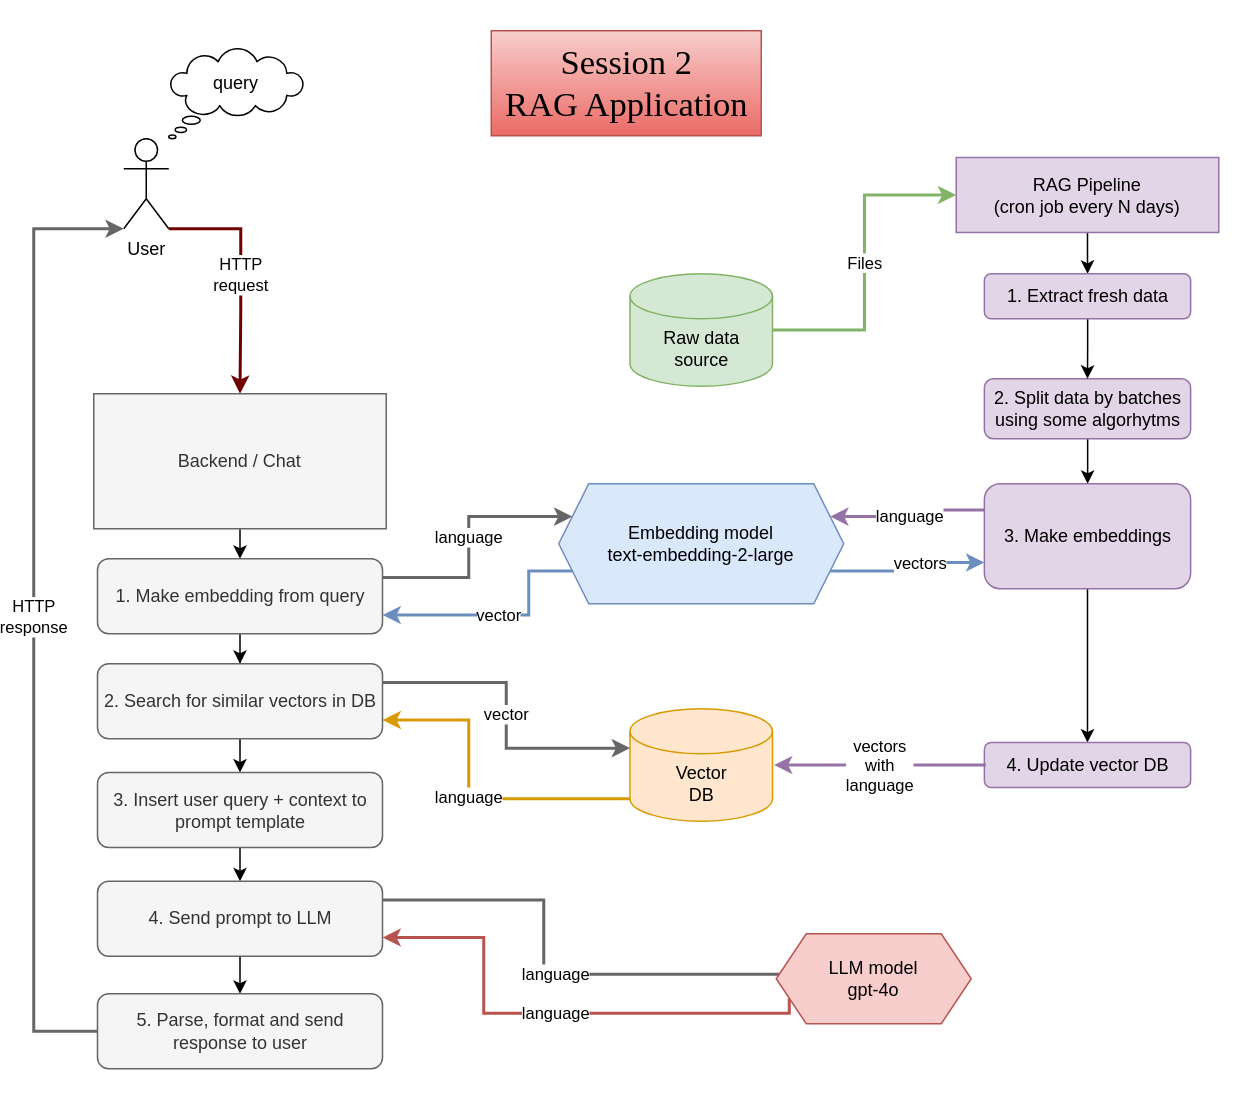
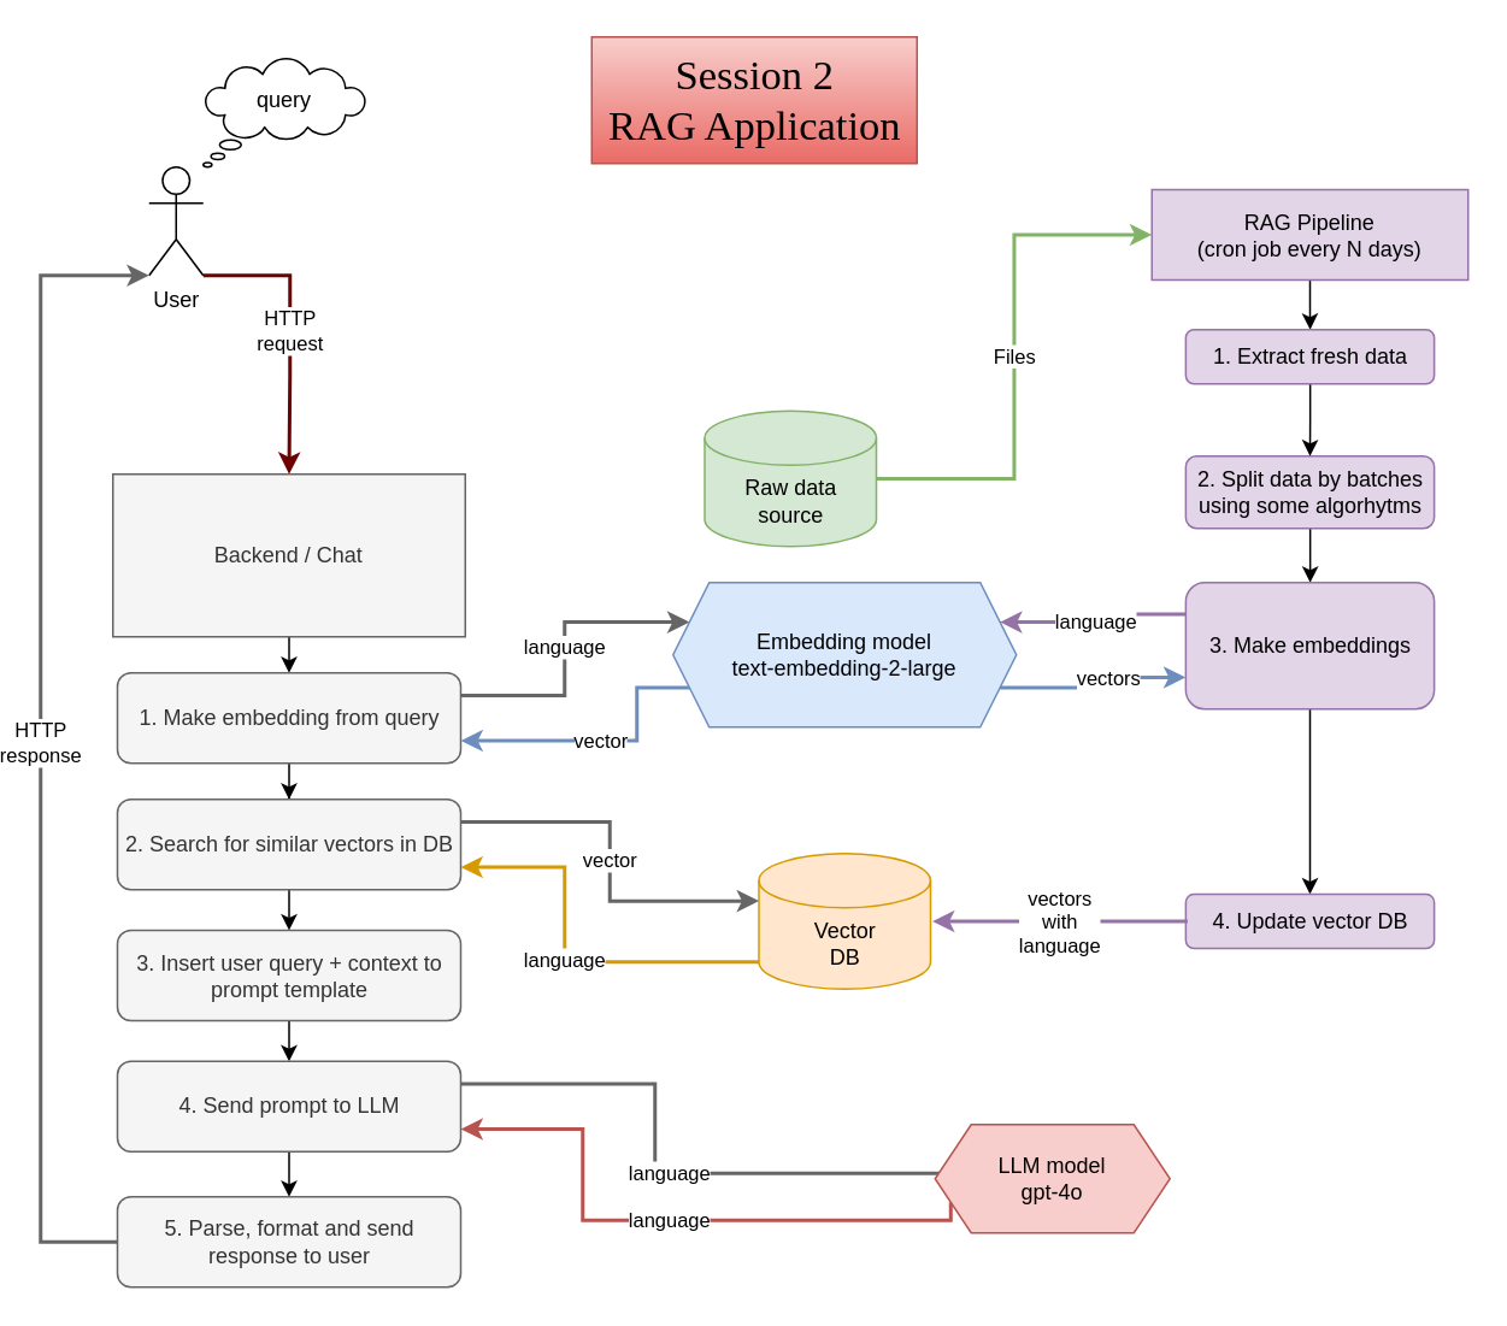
  <mxCell id="0" />
  <mxCell id="1" parent="0" />
  <mxCell id="2" value="" style="group;fillColor=none;" vertex="1" connectable="0" parent="1"><mxGeometry x="80" y="32" width="120" height="120" as="geometry" /></mxCell>
  <mxCell id="3" value="User" style="shape=umlActor;verticalLabelPosition=bottom;verticalAlign=top;html=1;outlineConnect=0;" vertex="1" parent="2"><mxGeometry y="60" width="30" height="60" as="geometry" /></mxCell>
  <mxCell id="4" value="query&lt;div&gt;&lt;br&gt;&lt;/div&gt;" style="whiteSpace=wrap;html=1;shape=mxgraph.basic.cloud_callout" vertex="1" parent="2"><mxGeometry x="30" width="90" height="60" as="geometry" /></mxCell>
  <mxCell id="5" value="HTTP&lt;div&gt;request&lt;/div&gt;" style="edgeStyle=orthogonalEdgeStyle;rounded=0;orthogonalLoop=1;jettySize=auto;html=1;entryX=0.5;entryY=0;entryDx=0;entryDy=0;strokeWidth=2;fillColor=#a20025;strokeColor=#6F0000;exitX=1;exitY=1;exitDx=0;exitDy=0;exitPerimeter=0;" edge="1" parent="1" source="3" target="9"><mxGeometry relative="1" as="geometry"><mxPoint x="157" y="262" as="targetPoint" /><Array as="points"><mxPoint x="158" y="152" /><mxPoint x="158" y="207" /></Array></mxGeometry></mxCell>
  <mxCell id="6" value="language" style="edgeStyle=orthogonalEdgeStyle;rounded=0;orthogonalLoop=1;jettySize=auto;html=1;exitX=0;exitY=1;exitDx=0;exitDy=-15;exitPerimeter=0;entryX=1;entryY=0.75;entryDx=0;entryDy=0;fillColor=#ffe6cc;strokeColor=#d79b00;strokeWidth=2;" edge="1" parent="1" source="7" target="17"><mxGeometry relative="1" as="geometry"><Array as="points"><mxPoint x="310" y="532" /><mxPoint x="310" y="480" /></Array></mxGeometry></mxCell>
  <mxCell id="7" value="Vector&lt;br&gt;DB" style="shape=cylinder3;whiteSpace=wrap;html=1;boundedLbl=1;backgroundOutline=1;size=15;fillColor=#ffe6cc;strokeColor=#d79b00;" vertex="1" parent="1"><mxGeometry x="417.5" y="472" width="95" height="75" as="geometry" /></mxCell>
  <mxCell id="8" style="edgeStyle=orthogonalEdgeStyle;rounded=0;orthogonalLoop=1;jettySize=auto;html=1;exitX=0.5;exitY=1;exitDx=0;exitDy=0;entryX=0.5;entryY=0;entryDx=0;entryDy=0;" edge="1" parent="1" source="9" target="12"><mxGeometry relative="1" as="geometry" /></mxCell>
  <mxCell id="9" value="&lt;div&gt;Backend / Chat&lt;/div&gt;" style="rounded=0;whiteSpace=wrap;html=1;fillColor=#f5f5f5;fontColor=#333333;strokeColor=#666666;" vertex="1" parent="1"><mxGeometry x="60" y="262" width="195" height="90" as="geometry" /></mxCell>
  <mxCell id="10" value="language" style="edgeStyle=orthogonalEdgeStyle;rounded=0;orthogonalLoop=1;jettySize=auto;html=1;entryX=0;entryY=0.25;entryDx=0;entryDy=0;exitX=1;exitY=0.25;exitDx=0;exitDy=0;fillColor=#f5f5f5;strokeColor=#666666;strokeWidth=2;" edge="1" parent="1" source="12" target="15"><mxGeometry x="0.001" relative="1" as="geometry"><Array as="points"><mxPoint x="310" y="384" /><mxPoint x="310" y="344" /></Array><mxPoint as="offset" /></mxGeometry></mxCell>
  <mxCell id="11" value="" style="edgeStyle=orthogonalEdgeStyle;rounded=0;orthogonalLoop=1;jettySize=auto;html=1;" edge="1" parent="1" source="12" target="17"><mxGeometry relative="1" as="geometry" /></mxCell>
  <mxCell id="12" value="1. Make embedding from query" style="rounded=1;whiteSpace=wrap;html=1;fillColor=#f5f5f5;fontColor=#333333;strokeColor=#666666;" vertex="1" parent="1"><mxGeometry x="62.5" y="372" width="190" height="50" as="geometry" /></mxCell>
  <mxCell id="13" value="vector" style="edgeStyle=orthogonalEdgeStyle;rounded=0;orthogonalLoop=1;jettySize=auto;html=1;exitX=0;exitY=0.75;exitDx=0;exitDy=0;entryX=1;entryY=0.75;entryDx=0;entryDy=0;fillColor=#dae8fc;strokeColor=#6c8ebf;strokeWidth=2;" edge="1" parent="1" source="15" target="12"><mxGeometry relative="1" as="geometry"><Array as="points"><mxPoint x="350" y="380" /><mxPoint x="350" y="410" /></Array></mxGeometry></mxCell>
  <mxCell id="14" value="vectors" style="edgeStyle=orthogonalEdgeStyle;rounded=0;orthogonalLoop=1;jettySize=auto;html=1;exitX=1;exitY=0.75;exitDx=0;exitDy=0;entryX=0;entryY=0.75;entryDx=0;entryDy=0;fillColor=#dae8fc;strokeColor=#6c8ebf;strokeWidth=2;" edge="1" parent="1" source="15" target="36"><mxGeometry x="0.209" relative="1" as="geometry"><mxPoint as="offset" /></mxGeometry></mxCell>
  <mxCell id="15" value="Embedding model&lt;br&gt;text-embedding-2-large" style="shape=hexagon;perimeter=hexagonPerimeter2;whiteSpace=wrap;html=1;fixedSize=1;fillColor=#dae8fc;strokeColor=#6c8ebf;" vertex="1" parent="1"><mxGeometry x="370" y="322" width="190" height="80" as="geometry" /></mxCell>
  <mxCell id="16" value="" style="edgeStyle=orthogonalEdgeStyle;rounded=0;orthogonalLoop=1;jettySize=auto;html=1;" edge="1" parent="1" source="17" target="20"><mxGeometry relative="1" as="geometry" /></mxCell>
  <mxCell id="17" value="2. Search for similar vectors in DB" style="rounded=1;whiteSpace=wrap;html=1;fillColor=#f5f5f5;fontColor=#333333;strokeColor=#666666;" vertex="1" parent="1"><mxGeometry x="62.5" y="442" width="190" height="50" as="geometry" /></mxCell>
  <mxCell id="18" value="vector" style="edgeStyle=orthogonalEdgeStyle;rounded=0;orthogonalLoop=1;jettySize=auto;html=1;exitX=1;exitY=0.25;exitDx=0;exitDy=0;entryX=0;entryY=0;entryDx=0;entryDy=26.25;entryPerimeter=0;fillColor=#f5f5f5;strokeColor=#666666;strokeWidth=2;" edge="1" parent="1" source="17" target="7"><mxGeometry relative="1" as="geometry" /></mxCell>
  <mxCell id="19" value="" style="edgeStyle=orthogonalEdgeStyle;rounded=0;orthogonalLoop=1;jettySize=auto;html=1;" edge="1" parent="1" source="20" target="23"><mxGeometry relative="1" as="geometry" /></mxCell>
  <mxCell id="20" value="3. Insert user query + context to prompt template" style="rounded=1;whiteSpace=wrap;html=1;fillColor=#f5f5f5;fontColor=#333333;strokeColor=#666666;" vertex="1" parent="1"><mxGeometry x="62.5" y="514.5" width="190" height="50" as="geometry" /></mxCell>
  <mxCell id="21" value="language" style="edgeStyle=orthogonalEdgeStyle;rounded=0;orthogonalLoop=1;jettySize=auto;html=1;exitX=1;exitY=0.25;exitDx=0;exitDy=0;entryX=0;entryY=0.25;entryDx=0;entryDy=0;fillColor=#f5f5f5;strokeColor=#666666;strokeWidth=2;" edge="1" parent="1" source="23" target="25"><mxGeometry relative="1" as="geometry"><Array as="points"><mxPoint x="360" y="600" /><mxPoint x="360" y="649" /></Array></mxGeometry></mxCell>
  <mxCell id="22" value="" style="edgeStyle=orthogonalEdgeStyle;rounded=0;orthogonalLoop=1;jettySize=auto;html=1;" edge="1" parent="1" source="23" target="26"><mxGeometry relative="1" as="geometry" /></mxCell>
  <mxCell id="23" value="4. Send prompt to LLM" style="rounded=1;whiteSpace=wrap;html=1;fillColor=#f5f5f5;fontColor=#333333;strokeColor=#666666;" vertex="1" parent="1"><mxGeometry x="62.5" y="587" width="190" height="50" as="geometry" /></mxCell>
  <mxCell id="24" value="language" style="edgeStyle=orthogonalEdgeStyle;rounded=0;orthogonalLoop=1;jettySize=auto;html=1;exitX=0;exitY=0.75;exitDx=0;exitDy=0;entryX=1;entryY=0.75;entryDx=0;entryDy=0;fillColor=#f8cecc;strokeColor=#b85450;strokeWidth=2;" edge="1" parent="1" source="25" target="23"><mxGeometry relative="1" as="geometry"><Array as="points"><mxPoint x="320" y="675" /><mxPoint x="320" y="624" /></Array></mxGeometry></mxCell>
  <mxCell id="25" value="LLM model&lt;div&gt;gpt-4o&lt;/div&gt;" style="shape=hexagon;perimeter=hexagonPerimeter2;whiteSpace=wrap;html=1;fixedSize=1;fillColor=#f8cecc;strokeColor=#b85450;" vertex="1" parent="1"><mxGeometry x="515" y="622" width="130" height="60" as="geometry" /></mxCell>
  <mxCell id="26" value="5. Parse, format and send response to user" style="rounded=1;whiteSpace=wrap;html=1;fillColor=#f5f5f5;fontColor=#333333;strokeColor=#666666;" vertex="1" parent="1"><mxGeometry x="62.5" y="662" width="190" height="50" as="geometry" /></mxCell>
  <mxCell id="27" value="HTTP&lt;div&gt;response&lt;/div&gt;" style="edgeStyle=orthogonalEdgeStyle;rounded=0;orthogonalLoop=1;jettySize=auto;html=1;entryX=0;entryY=1;entryDx=0;entryDy=0;entryPerimeter=0;fillColor=#f5f5f5;strokeColor=#666666;strokeWidth=2;" edge="1" parent="1"><mxGeometry relative="1" as="geometry"><mxPoint x="62.5" y="687.034" as="sourcePoint" /><mxPoint x="80" y="152" as="targetPoint" /><Array as="points"><mxPoint x="20" y="687" /><mxPoint x="20" y="152" /></Array></mxGeometry></mxCell>
  <mxCell id="28" value="Files" style="edgeStyle=orthogonalEdgeStyle;rounded=0;orthogonalLoop=1;jettySize=auto;html=1;entryX=0;entryY=0.5;entryDx=0;entryDy=0;fillColor=#d5e8d4;strokeColor=#82b366;strokeWidth=2;" edge="1" parent="1" source="29" target="31"><mxGeometry relative="1" as="geometry" /></mxCell>
- <mxCell id="29" value="Raw data&lt;br&gt;source" style="shape=cylinder3;whiteSpace=wrap;html=1;boundedLbl=1;backgroundOutline=1;size=15;fillColor=#d5e8d4;strokeColor=#82b366;" vertex="1" parent="1"><mxGeometry x="417.5" y="182" width="95" height="75" as="geometry" /></mxCell>
+ <mxCell id="29" value="Raw data&lt;br&gt;source" style="shape=cylinder3;whiteSpace=wrap;html=1;boundedLbl=1;backgroundOutline=1;size=15;fillColor=#d5e8d4;strokeColor=#82b366;" vertex="1" parent="1"><mxGeometry x="387.5" y="227" width="95" height="75" as="geometry" /></mxCell>
  <mxCell id="30" value="" style="edgeStyle=orthogonalEdgeStyle;rounded=0;orthogonalLoop=1;jettySize=auto;html=1;" edge="1" parent="1" source="31" target="40"><mxGeometry relative="1" as="geometry" /></mxCell>
  <mxCell id="31" value="RAG Pipeline&lt;div&gt;(cron job every N days)&lt;/div&gt;" style="rounded=0;whiteSpace=wrap;html=1;fillColor=#e1d5e7;strokeColor=#9673a6;" vertex="1" parent="1"><mxGeometry x="635" y="104.5" width="175" height="50" as="geometry" /></mxCell>
  <mxCell id="32" value="" style="edgeStyle=orthogonalEdgeStyle;rounded=0;orthogonalLoop=1;jettySize=auto;html=1;" edge="1" parent="1" source="33" target="36"><mxGeometry relative="1" as="geometry" /></mxCell>
  <mxCell id="33" value="2. Split data by batches using some algorhytms" style="rounded=1;whiteSpace=wrap;html=1;fillColor=#e1d5e7;strokeColor=#9673a6;" vertex="1" parent="1"><mxGeometry x="653.75" y="252" width="137.5" height="40" as="geometry" /></mxCell>
  <mxCell id="34" value="" style="edgeStyle=orthogonalEdgeStyle;rounded=0;orthogonalLoop=1;jettySize=auto;html=1;" edge="1" parent="1" source="36" target="37"><mxGeometry relative="1" as="geometry" /></mxCell>
  <mxCell id="35" value="language" style="edgeStyle=orthogonalEdgeStyle;rounded=0;orthogonalLoop=1;jettySize=auto;html=1;exitX=0;exitY=0.25;exitDx=0;exitDy=0;entryX=1;entryY=0.25;entryDx=0;entryDy=0;fillColor=#e1d5e7;strokeColor=#9673a6;strokeWidth=2;" edge="1" parent="1" source="36" target="15"><mxGeometry relative="1" as="geometry" /></mxCell>
  <mxCell id="36" value="3. Make embeddings" style="rounded=1;whiteSpace=wrap;html=1;fillColor=#e1d5e7;strokeColor=#9673a6;" vertex="1" parent="1"><mxGeometry x="653.75" y="322" width="137.5" height="70" as="geometry" /></mxCell>
  <mxCell id="37" value="4. Update vector DB" style="rounded=1;whiteSpace=wrap;html=1;fillColor=#e1d5e7;strokeColor=#9673a6;" vertex="1" parent="1"><mxGeometry x="653.75" y="494.5" width="137.5" height="30" as="geometry" /></mxCell>
  <mxCell id="38" value="vectors&lt;div&gt;with&lt;/div&gt;&lt;div&gt;language&lt;br&gt;&lt;/div&gt;" style="edgeStyle=orthogonalEdgeStyle;rounded=0;orthogonalLoop=1;jettySize=auto;html=1;entryX=1;entryY=0.5;entryDx=0;entryDy=0;entryPerimeter=0;fillColor=#e1d5e7;strokeColor=#9673a6;strokeWidth=2;" edge="1" parent="1"><mxGeometry relative="1" as="geometry"><mxPoint x="654.75" y="509.5" as="sourcePoint" /><mxPoint x="513.5" y="509.5" as="targetPoint" /></mxGeometry></mxCell>
  <mxCell id="39" style="edgeStyle=orthogonalEdgeStyle;rounded=0;orthogonalLoop=1;jettySize=auto;html=1;entryX=0.5;entryY=0;entryDx=0;entryDy=0;" edge="1" parent="1" source="40" target="33"><mxGeometry relative="1" as="geometry" /></mxCell>
  <mxCell id="40" value="1. Extract fresh data" style="rounded=1;whiteSpace=wrap;html=1;fillColor=#e1d5e7;strokeColor=#9673a6;" vertex="1" parent="1"><mxGeometry x="653.75" y="182" width="137.5" height="30" as="geometry" /></mxCell>
  <mxCell id="41" value="Session 2&lt;div&gt;RAG Application&lt;/div&gt;" style="text;html=1;align=center;verticalAlign=middle;resizable=0;points=[];autosize=1;strokeColor=#b85450;fillColor=#f8cecc;fontSize=23;fontFamily=Garamond;gradientColor=#ea6b66;" vertex="1" parent="1"><mxGeometry x="325" y="20" width="180" height="70" as="geometry" /></mxCell>
